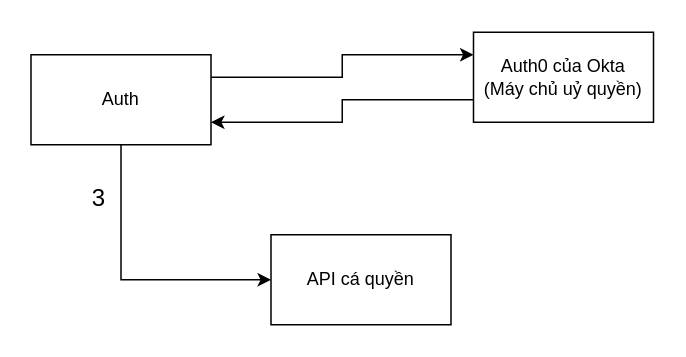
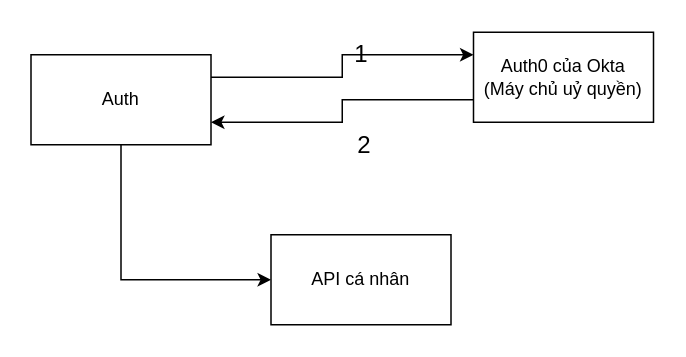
  <mxCell id="0" />
  <mxCell id="1" parent="0" />
  <mxCell id="2" style="edgeStyle=orthogonalEdgeStyle;rounded=0;orthogonalLoop=1;jettySize=auto;html=1;exitX=1;exitY=0.25;exitDx=0;exitDy=0;entryX=0;entryY=0.25;entryDx=0;entryDy=0;" edge="1" parent="1" source="4" target="6"><mxGeometry relative="1" as="geometry" /></mxCell>
  <mxCell id="3" style="edgeStyle=orthogonalEdgeStyle;rounded=0;orthogonalLoop=1;jettySize=auto;html=1;exitX=0.5;exitY=1;exitDx=0;exitDy=0;entryX=0;entryY=0.5;entryDx=0;entryDy=0;" edge="1" parent="1" source="4" target="7"><mxGeometry relative="1" as="geometry" /></mxCell>
  <mxCell id="4" value="Auth" style="rounded=0;whiteSpace=wrap;html=1;" vertex="1" parent="1"><mxGeometry x="20" y="36" width="120" height="60" as="geometry" /></mxCell>
  <mxCell id="5" style="edgeStyle=orthogonalEdgeStyle;rounded=0;orthogonalLoop=1;jettySize=auto;html=1;exitX=0;exitY=0.75;exitDx=0;exitDy=0;entryX=1;entryY=0.75;entryDx=0;entryDy=0;" edge="1" parent="1" source="6" target="4"><mxGeometry relative="1" as="geometry" /></mxCell>
  <mxCell id="6" value="Auth0 của Okta&lt;div&gt;(Máy chủ uỷ quyền)&lt;/div&gt;" style="rounded=0;whiteSpace=wrap;html=1;" vertex="1" parent="1"><mxGeometry x="315" y="21" width="120" height="60" as="geometry" /></mxCell>
- <mxCell id="7" value="API cá quyền" style="rounded=0;whiteSpace=wrap;html=1;" vertex="1" parent="1"><mxGeometry x="180" y="156" width="120" height="60" as="geometry" /></mxCell>
- <mxCell id="10" value="3" style="text;html=1;align=center;verticalAlign=middle;resizable=0;points=[];autosize=1;strokeColor=none;fillColor=none;fontSize=16;" vertex="1" parent="1"><mxGeometry x="50" y="116" width="30" height="30" as="geometry" /></mxCell>
+ <mxCell id="7" value="API cá nhân" style="rounded=0;whiteSpace=wrap;html=1;" vertex="1" parent="1"><mxGeometry x="180" y="156" width="120" height="60" as="geometry" /></mxCell>
+ <mxCell id="8" value="1" style="text;html=1;align=center;verticalAlign=middle;resizable=0;points=[];autosize=1;strokeColor=none;fillColor=none;fontSize=16;" vertex="1" parent="1"><mxGeometry x="225" y="20" width="30" height="30" as="geometry" /></mxCell>
+ <mxCell id="9" value="2" style="text;html=1;align=center;verticalAlign=middle;resizable=0;points=[];autosize=1;strokeColor=none;fillColor=none;fontSize=16;" vertex="1" parent="1"><mxGeometry x="227" y="81" width="30" height="30" as="geometry" /></mxCell>
